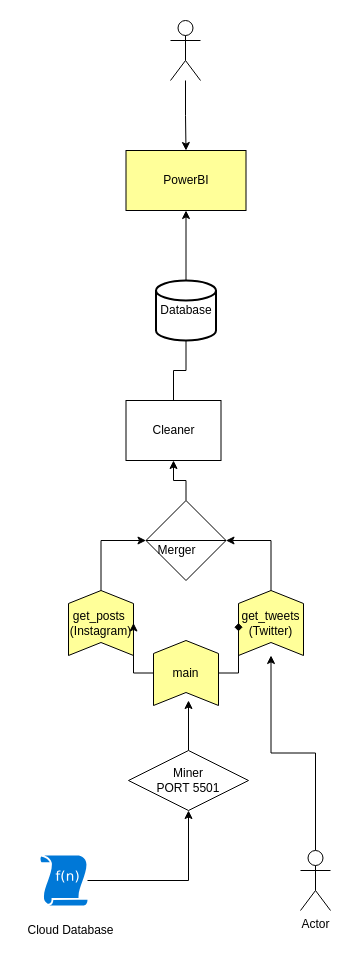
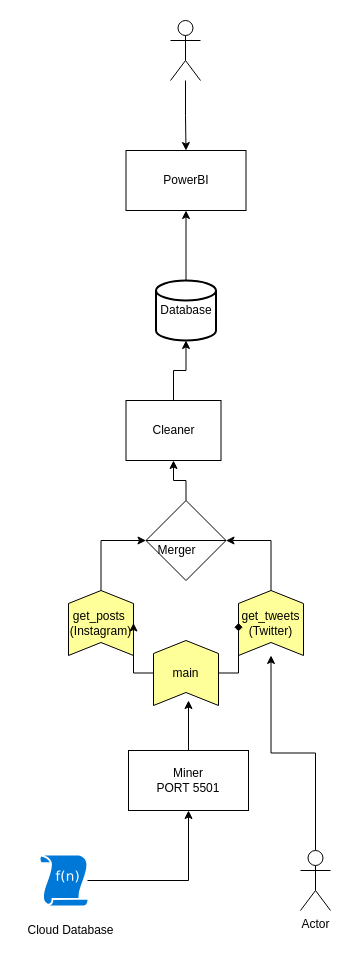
  <mxCell id="0" />
  <mxCell id="1" parent="0" />
  <mxCell id="2" style="edgeStyle=orthogonalEdgeStyle;rounded=0;orthogonalLoop=1;jettySize=auto;html=1;entryX=0.5;entryY=0;entryDx=0;entryDy=0;" edge="1" parent="1" source="3" target="24"><mxGeometry relative="1" as="geometry" /></mxCell>
  <mxCell id="3" value="" style="shape=umlActor;verticalLabelPosition=bottom;verticalAlign=top;html=1;outlineConnect=0;" vertex="1" parent="1"><mxGeometry x="170" y="20" width="30" height="60" as="geometry" /></mxCell>
  <mxCell id="4" style="edgeStyle=orthogonalEdgeStyle;rounded=0;orthogonalLoop=1;jettySize=auto;html=1;" edge="1" parent="1" source="5" target="11"><mxGeometry relative="1" as="geometry" /></mxCell>
  <mxCell id="5" value="Actor" style="shape=umlActor;verticalLabelPosition=bottom;verticalAlign=top;html=1;outlineConnect=0;" vertex="1" parent="1"><mxGeometry x="300" y="850" width="30" height="60" as="geometry" /></mxCell>
  <mxCell id="6" style="edgeStyle=orthogonalEdgeStyle;rounded=0;orthogonalLoop=1;jettySize=auto;html=1;entryX=0.5;entryY=1;entryDx=0;entryDy=0;" edge="1" parent="1" source="7" target="10"><mxGeometry relative="1" as="geometry" /></mxCell>
  <mxCell id="7" value="" style="aspect=fixed;pointerEvents=1;shadow=0;dashed=0;html=1;strokeColor=none;labelPosition=center;verticalLabelPosition=bottom;verticalAlign=top;align=center;shape=mxgraph.mscae.enterprise.udf_function;fillColor=#0078D7;" vertex="1" parent="1"><mxGeometry x="40" y="855" width="47" height="50" as="geometry" /></mxCell>
  <mxCell id="8" value="Cloud Database" style="text;html=1;align=center;verticalAlign=middle;resizable=0;points=[];autosize=1;" vertex="1" parent="1"><mxGeometry x="20" y="920" width="100" height="20" as="geometry" /></mxCell>
  <mxCell id="9" style="edgeStyle=orthogonalEdgeStyle;rounded=0;orthogonalLoop=1;jettySize=auto;html=1;" parent="1" source="10" edge="1"><mxGeometry relative="1" as="geometry"><mxPoint x="188" y="700" as="targetPoint" /></mxGeometry></mxCell>
- <mxCell id="10" value="Miner&lt;br&gt;PORT 5501" style="rhombus;whiteSpace=wrap;html=1;" parent="1" vertex="1"><mxGeometry x="128" y="750" width="120" height="60" as="geometry" /></mxCell>
+ <mxCell id="10" value="Miner&lt;br&gt;PORT 5501" style="rounded=0;whiteSpace=wrap;html=1;" parent="1" vertex="1"><mxGeometry x="128" y="750" width="120" height="60" as="geometry" /></mxCell>
  <mxCell id="11" value="&lt;font color=&quot;#000000&quot;&gt;get_tweets&lt;br&gt;(Twitter)&lt;br&gt;&lt;/font&gt;" style="html=1;outlineConnect=0;whiteSpace=wrap;fillColor=#ffff99;shape=mxgraph.archimate3.function;" parent="1" vertex="1"><mxGeometry x="238" y="590" width="65" height="65" as="geometry" /></mxCell>
  <mxCell id="12" value="&lt;font color=&quot;#000000&quot;&gt;get_posts&amp;nbsp;&lt;br&gt;(Instagram)&lt;br&gt;&lt;/font&gt;" style="html=1;outlineConnect=0;whiteSpace=wrap;fillColor=#ffff99;shape=mxgraph.archimate3.function;" parent="1" vertex="1"><mxGeometry x="68" y="590" width="65" height="65" as="geometry" /></mxCell>
  <mxCell id="13" style="edgeStyle=orthogonalEdgeStyle;rounded=0;orthogonalLoop=1;jettySize=auto;html=1;entryX=0.5;entryY=1;entryDx=0;entryDy=0;" edge="1" parent="1" source="14" target="24"><mxGeometry relative="1" as="geometry"><mxPoint x="183" y="220" as="targetPoint" /></mxGeometry></mxCell>
  <mxCell id="14" value="Database" style="strokeWidth=2;html=1;shape=mxgraph.flowchart.database;whiteSpace=wrap;" parent="1" vertex="1"><mxGeometry x="155.5" y="280" width="60" height="60" as="geometry" /></mxCell>
  <mxCell id="15" style="edgeStyle=orthogonalEdgeStyle;rounded=0;orthogonalLoop=1;jettySize=auto;html=1;" parent="1" source="17" target="12" edge="1"><mxGeometry relative="1" as="geometry" /></mxCell>
  <mxCell id="16" style="edgeStyle=orthogonalEdgeStyle;rounded=0;orthogonalLoop=1;jettySize=auto;html=1;endArrow=diamond;" parent="1" source="17" target="11" edge="1"><mxGeometry relative="1" as="geometry" /></mxCell>
  <mxCell id="17" value="&lt;font color=&quot;#000000&quot;&gt;main&lt;br&gt;&lt;/font&gt;" style="html=1;outlineConnect=0;whiteSpace=wrap;fillColor=#ffff99;shape=mxgraph.archimate3.function;" parent="1" vertex="1"><mxGeometry x="153" y="640" width="65" height="65" as="geometry" /></mxCell>
- <mxCell id="18" style="edgeStyle=orthogonalEdgeStyle;rounded=0;orthogonalLoop=1;jettySize=auto;html=1;entryX=0.5;entryY=1;entryDx=0;entryDy=0;entryPerimeter=0;endArrow=none;" parent="1" source="19" edge="1" target="14"><mxGeometry relative="1" as="geometry"><mxPoint x="183" y="350" as="targetPoint" /></mxGeometry></mxCell>
+ <mxCell id="18" style="edgeStyle=orthogonalEdgeStyle;rounded=0;orthogonalLoop=1;jettySize=auto;html=1;entryX=0.5;entryY=1;entryDx=0;entryDy=0;entryPerimeter=0;" parent="1" source="19" edge="1" target="14"><mxGeometry relative="1" as="geometry"><mxPoint x="183" y="350" as="targetPoint" /></mxGeometry></mxCell>
  <mxCell id="19" value="Cleaner" style="rounded=0;whiteSpace=wrap;html=1;" parent="1" vertex="1"><mxGeometry x="125.5" y="400" width="95" height="60" as="geometry" /></mxCell>
  <mxCell id="20" style="edgeStyle=orthogonalEdgeStyle;rounded=0;orthogonalLoop=1;jettySize=auto;html=1;entryX=0.5;entryY=1;entryDx=0;entryDy=0;" edge="1" parent="1" source="21" target="19"><mxGeometry relative="1" as="geometry" /></mxCell>
  <mxCell id="21" value="" style="shape=sortShape;perimeter=rhombusPerimeter;whiteSpace=wrap;html=1;" parent="1" vertex="1"><mxGeometry x="145.5" y="500" width="80" height="80" as="geometry" /></mxCell>
  <mxCell id="22" style="edgeStyle=orthogonalEdgeStyle;rounded=0;orthogonalLoop=1;jettySize=auto;html=1;entryX=1;entryY=0.5;entryDx=0;entryDy=0;" parent="1" source="11" target="21" edge="1"><mxGeometry relative="1" as="geometry"><Array as="points"><mxPoint x="270" y="540" /></Array></mxGeometry></mxCell>
  <mxCell id="23" style="edgeStyle=orthogonalEdgeStyle;rounded=0;orthogonalLoop=1;jettySize=auto;html=1;entryX=0;entryY=0.5;entryDx=0;entryDy=0;" parent="1" source="12" target="21" edge="1"><mxGeometry relative="1" as="geometry"><Array as="points"><mxPoint x="100" y="540" /></Array></mxGeometry></mxCell>
- <mxCell id="24" value="PowerBI" style="rounded=0;whiteSpace=wrap;html=1;fillColor=#ffff99;" parent="1" vertex="1"><mxGeometry x="125.5" y="150" width="120" height="60" as="geometry" /></mxCell>
+ <mxCell id="24" value="PowerBI" style="rounded=0;whiteSpace=wrap;html=1;" parent="1" vertex="1"><mxGeometry x="125.5" y="150" width="120" height="60" as="geometry" /></mxCell>
  <mxCell id="25" value="Merger" style="text;html=1;align=center;verticalAlign=middle;resizable=0;points=[];autosize=1;" vertex="1" parent="1"><mxGeometry x="150.5" y="540" width="50" height="20" as="geometry" /></mxCell>
